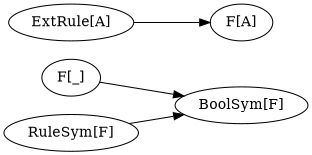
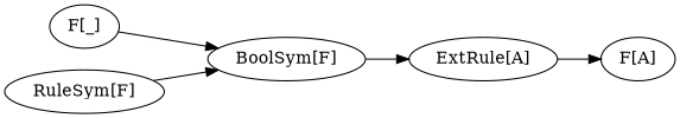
  digraph {
    rankdir=LR
    n1 [label="F[_]"]
    n2 [label="BoolSym[F]"]
    n3 [label="ExtRule[A]"]
    n4 [label="F[A]"]
    n5 [label="RuleSym[F]"]
    n1 -> n2
+   n2 -> n3
    n3 -> n4
    n5 -> n2
  }
